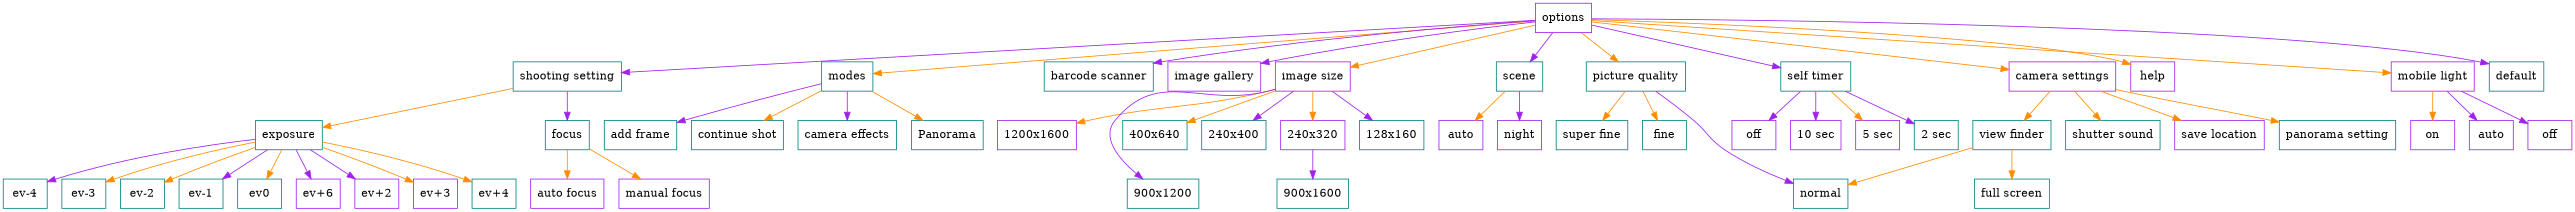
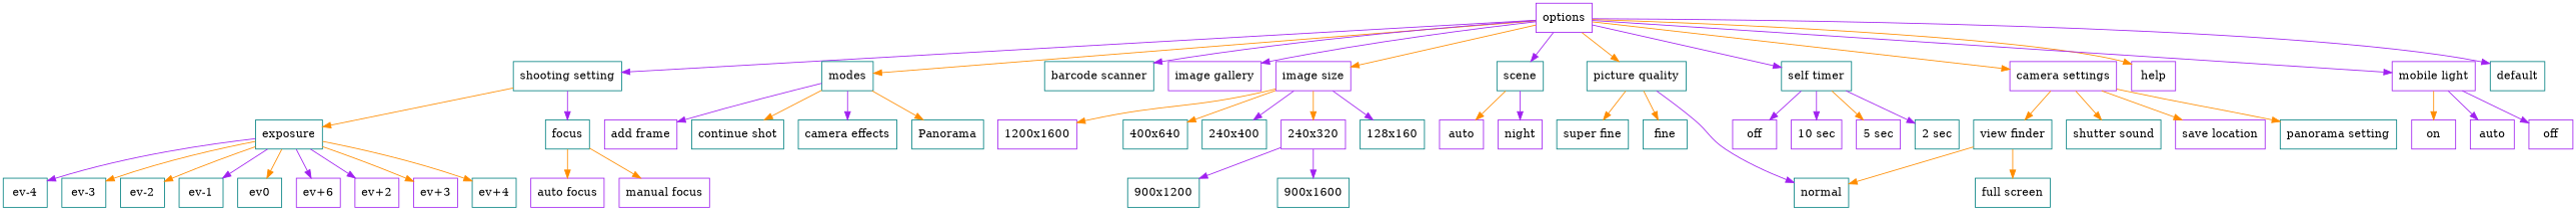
  digraph {
    ordering=out
    splines=true
    node [color=teal shape=box]
    edge [color=darkorange]
    options [color=purple]
    "shooting setting"
    modes
    "barcode scanner"
    "image gallery" [color=purple]
    "image size" [color=purple]
    scene
    "picture quality"
    "self timer"
    "camera settings" [color=purple]
    help [color=purple]
    "mobile light" [color=purple]
    default
    exposure
    focus
-   "add frame"
+   "add frame" [color=purple]
    "continue shot"
    "camera effects"
    Panorama
    "1200x1600" [color=purple]
    "900x1200"
    "400x640"
    "240x400"
    "240x320" [color=purple]
    "128x160"
    auto [color=purple]
    night [color=purple]
    "super fine"
    fine
    normal
    off [color=purple]
    "10 sec" [color=purple]
    "5 sec" [color=purple]
    "2 sec"
    "view finder"
    "shutter sound"
    "save location" [color=purple]
    "panorama setting"
    n39 [color=purple label=on]
    n40 [color=purple label=auto]
    n41 [color=purple label=off]
    "ev-4"
    "ev-3"
    "ev-2"
    "ev-1"
    ev0
    n47 [color=purple label="ev+6"]
    "ev+2" [color=purple]
    "ev+3" [color=purple]
    "ev+4"
    "auto focus" [color=purple]
    "manual focus" [color=purple]
    "900x1600"
    "full screen"
    options -> "shooting setting" [color=purple]
    options -> modes
    options -> "barcode scanner" [color=purple]
    options -> "image gallery" [color=purple]
    options -> "image size"
    options -> scene [color=purple]
    options -> "picture quality"
    options -> "self timer" [color=purple]
    options -> "camera settings"
    options -> help
-   options -> "mobile light"
+   options -> "mobile light" [color=purple]
    options -> default [color=purple]
    "shooting setting" -> exposure
    "shooting setting" -> focus [color=purple]
    modes -> "add frame" [color=purple]
    modes -> "continue shot"
    modes -> "camera effects" [color=purple]
    modes -> Panorama
    "image size" -> "1200x1600"
-   "image size" -> "900x1200" [color=purple]
+   "240x320" -> "900x1200" [color=purple]
    "image size" -> "400x640"
    "image size" -> "240x400" [color=purple]
    "image size" -> "240x320"
    "image size" -> "128x160" [color=purple]
    scene -> auto
    scene -> night [color=purple]
    "picture quality" -> "super fine"
    "picture quality" -> fine
    "picture quality" -> normal [color=purple]
    "self timer" -> off [color=purple]
    "self timer" -> "10 sec" [color=purple]
    "self timer" -> "5 sec"
    "self timer" -> "2 sec" [color=purple]
    "camera settings" -> "view finder"
    "camera settings" -> "shutter sound"
    "camera settings" -> "save location"
    "camera settings" -> "panorama setting"
    "mobile light" -> n39
    "mobile light" -> n40 [color=purple]
    "mobile light" -> n41 [color=purple]
    exposure -> "ev-4" [color=purple]
    exposure -> "ev-3"
    exposure -> "ev-2"
    exposure -> "ev-1" [color=purple]
    exposure -> ev0
    exposure -> n47 [color=purple]
    exposure -> "ev+2" [color=purple]
    exposure -> "ev+3"
    exposure -> "ev+4"
    focus -> "auto focus"
    focus -> "manual focus"
    "240x320" -> "900x1600" [color=purple]
    "view finder" -> normal
    "view finder" -> "full screen"
  }
